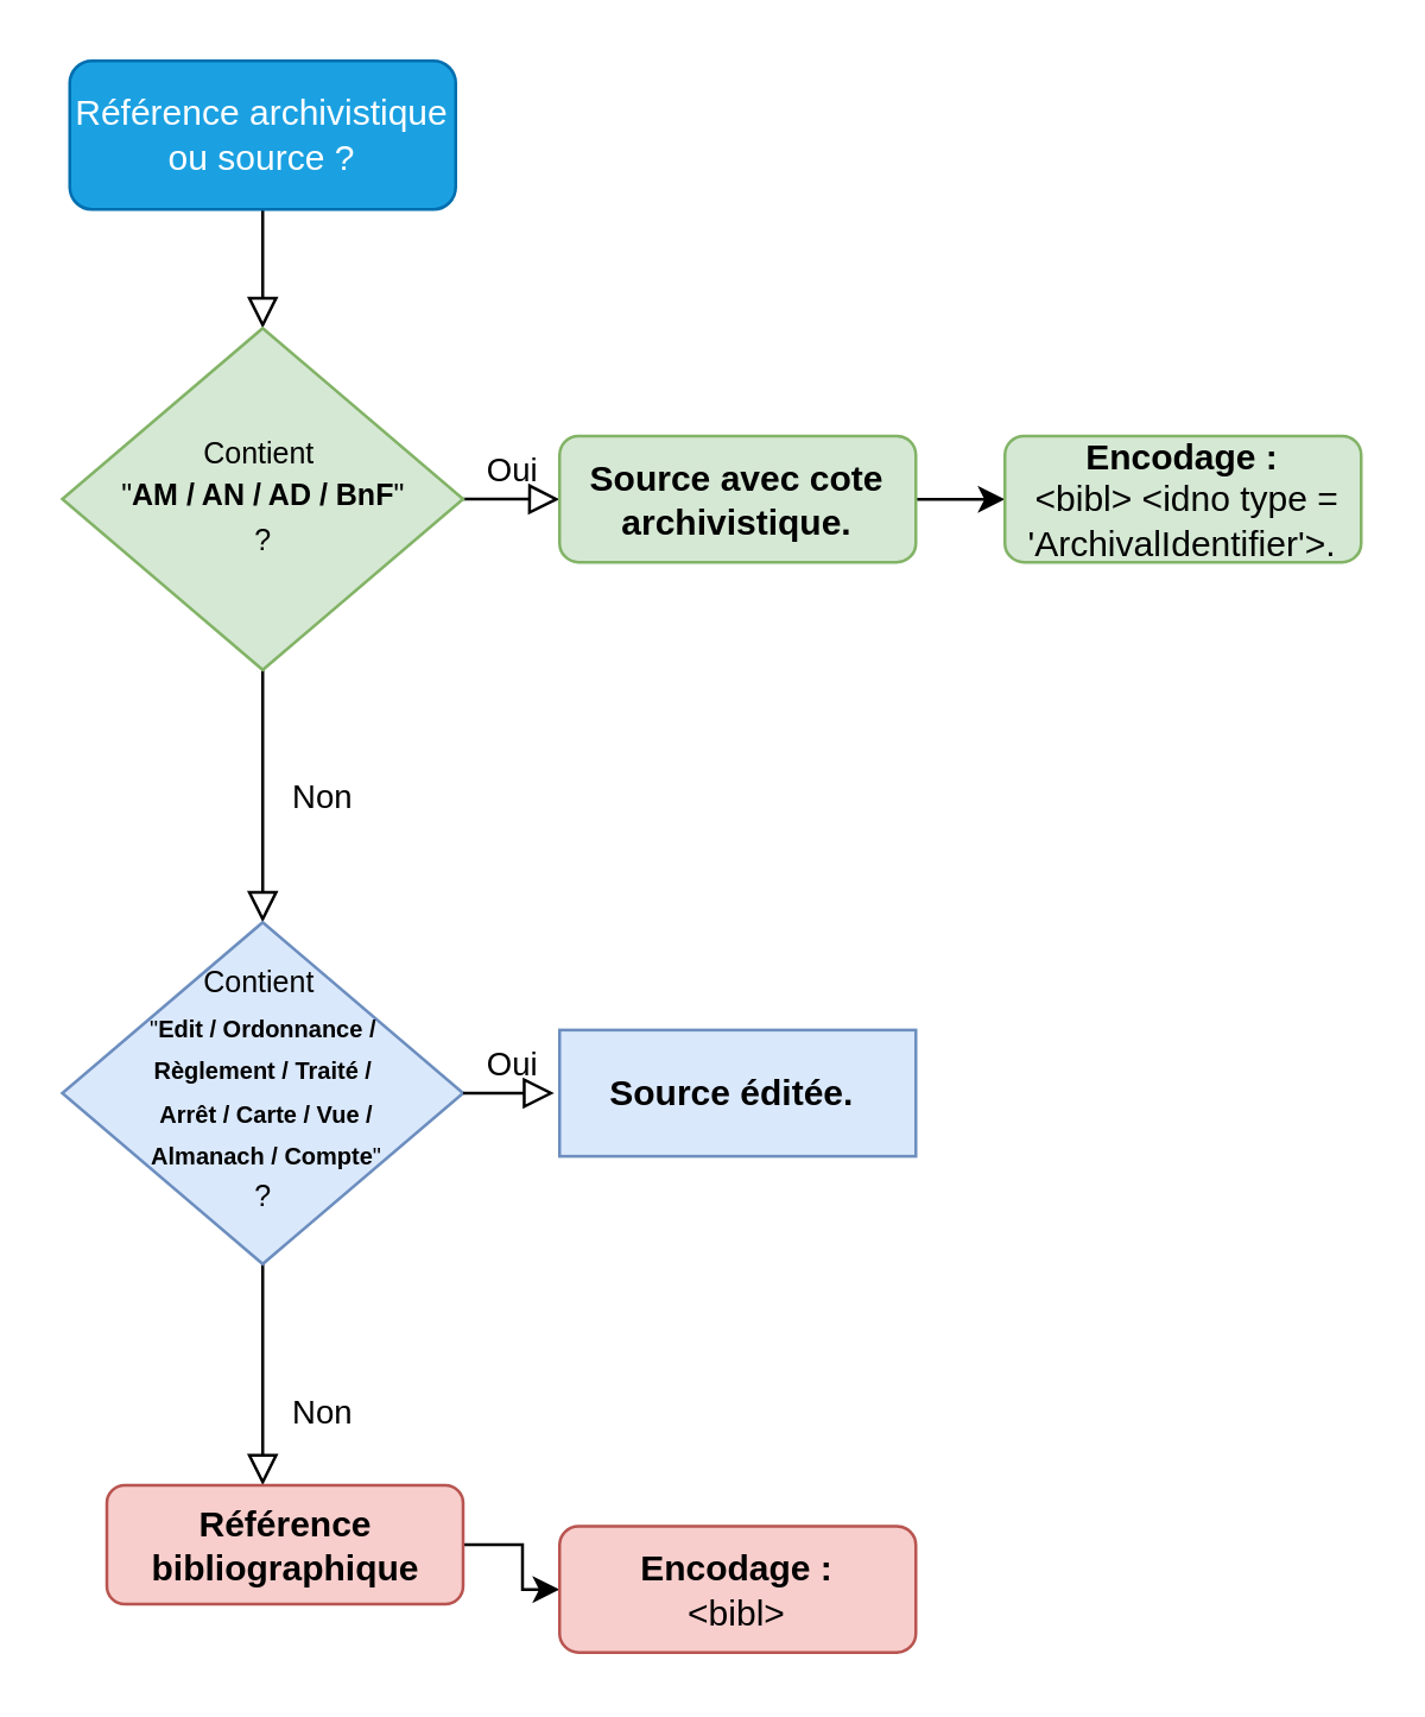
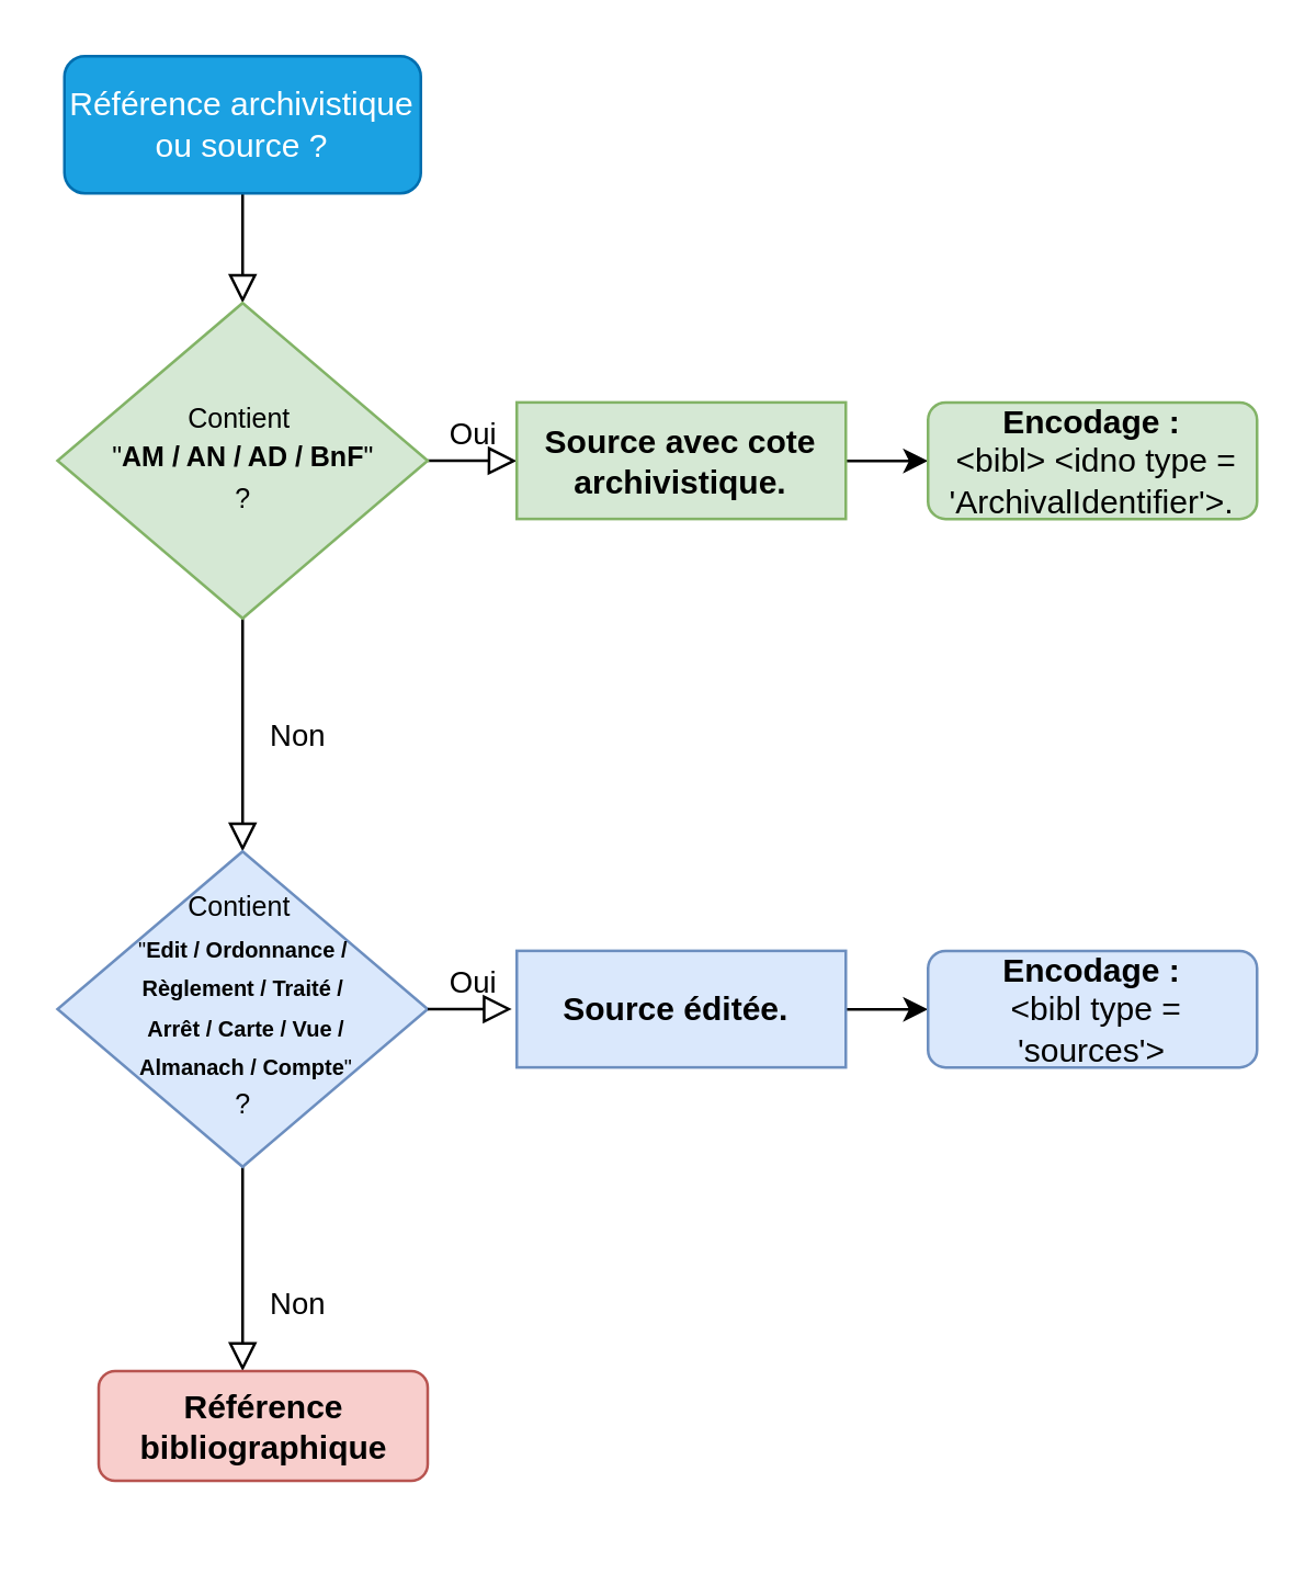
  <mxCell id="0" />
  <mxCell id="1" parent="0" />
  <mxCell id="2" value="" style="rounded=0;html=1;jettySize=auto;orthogonalLoop=1;fontSize=11;endArrow=block;endFill=0;endSize=8;strokeWidth=1;shadow=0;labelBackgroundColor=none;edgeStyle=orthogonalEdgeStyle;" parent="1" source="3" target="6" edge="1"><mxGeometry relative="1" as="geometry" /></mxCell>
  <mxCell id="3" value="Référence archivistique ou source ?" style="rounded=1;whiteSpace=wrap;html=1;fontSize=12;glass=0;strokeWidth=1;shadow=0;fillColor=#1ba1e2;strokeColor=#006EAF;fontColor=#ffffff;" parent="1" vertex="1"><mxGeometry x="23" y="20" width="130" height="50" as="geometry" /></mxCell>
  <mxCell id="4" value="Non" style="rounded=0;html=1;jettySize=auto;orthogonalLoop=1;fontSize=11;endArrow=block;endFill=0;endSize=8;strokeWidth=1;shadow=0;labelBackgroundColor=none;edgeStyle=orthogonalEdgeStyle;" parent="1" source="6" edge="1"><mxGeometry y="20" relative="1" as="geometry"><mxPoint as="offset" /><mxPoint x="88" y="310" as="targetPoint" /></mxGeometry></mxCell>
  <mxCell id="5" value="Oui" style="edgeStyle=orthogonalEdgeStyle;rounded=0;html=1;jettySize=auto;orthogonalLoop=1;fontSize=11;endArrow=block;endFill=0;endSize=8;strokeWidth=1;shadow=0;labelBackgroundColor=none;" parent="1" source="6" target="8" edge="1"><mxGeometry y="10" relative="1" as="geometry"><mxPoint as="offset" /></mxGeometry></mxCell>
  <mxCell id="6" value="&lt;font style=&quot;font-size: 10px;&quot;&gt;Contient&amp;nbsp;&lt;br&gt;&quot;&lt;b&gt;AM / AN / AD / BnF&lt;/b&gt;&quot;&lt;br&gt;?&lt;br&gt;&lt;/font&gt;" style="rhombus;whiteSpace=wrap;html=1;shadow=0;fontFamily=Helvetica;fontSize=12;align=center;strokeWidth=1;spacing=6;spacingTop=-4;fillColor=#d5e8d4;strokeColor=#82b366;" parent="1" vertex="1"><mxGeometry x="20.5" y="110" width="135" height="115" as="geometry" /></mxCell>
  <mxCell id="7" value="" style="edgeStyle=orthogonalEdgeStyle;rounded=0;orthogonalLoop=1;jettySize=auto;html=1;fontSize=8;" edge="1" parent="1" source="8" target="16"><mxGeometry relative="1" as="geometry" /></mxCell>
- <mxCell id="8" value="&lt;b&gt;Source avec cote archivistique.&lt;/b&gt;" style="rounded=1;whiteSpace=wrap;html=1;fontSize=12;glass=0;strokeWidth=1;shadow=0;fillColor=#d5e8d4;strokeColor=#82b366;" parent="1" vertex="1"><mxGeometry x="188" y="146.25" width="120" height="42.5" as="geometry" /></mxCell>
+ <mxCell id="8" value="&lt;b&gt;Source avec cote archivistique.&lt;/b&gt;" style="whiteSpace=wrap;html=1;fontSize=12;glass=0;strokeWidth=1;shadow=0;fillColor=#d5e8d4;strokeColor=#82b366;rounded=0;" parent="1" vertex="1"><mxGeometry x="188" y="146.25" width="120" height="42.5" as="geometry" /></mxCell>
  <mxCell id="9" value="Non" style="rounded=0;html=1;jettySize=auto;orthogonalLoop=1;fontSize=11;endArrow=block;endFill=0;endSize=8;strokeWidth=1;shadow=0;labelBackgroundColor=none;edgeStyle=orthogonalEdgeStyle;exitX=0.5;exitY=1;exitDx=0;exitDy=0;" parent="1" source="12" target="11" edge="1"><mxGeometry x="0.333" y="20" relative="1" as="geometry"><mxPoint as="offset" /><mxPoint x="88" y="430" as="sourcePoint" /><Array as="points"><mxPoint x="88" y="500" /><mxPoint x="88" y="500" /></Array></mxGeometry></mxCell>
- <mxCell id="10" value="" style="edgeStyle=orthogonalEdgeStyle;rounded=0;orthogonalLoop=1;jettySize=auto;html=1;fontSize=8;" edge="1" parent="1" source="11" target="18"><mxGeometry relative="1" as="geometry" /></mxCell>
  <mxCell id="11" value="&lt;b&gt;Référence&lt;br&gt;bibliographique&lt;/b&gt;" style="rounded=1;whiteSpace=wrap;html=1;fontSize=12;glass=0;strokeWidth=1;shadow=0;fillColor=#f8cecc;strokeColor=#b85450;" parent="1" vertex="1"><mxGeometry x="35.5" y="499.5" width="120" height="40" as="geometry" /></mxCell>
  <mxCell id="12" value="&lt;font style=&quot;&quot;&gt;&lt;span style=&quot;font-size: 10px;&quot;&gt;Contient&amp;nbsp;&lt;/span&gt;&lt;br&gt;&lt;font style=&quot;font-size: 8px;&quot;&gt;&quot;&lt;b style=&quot;&quot;&gt;Edit / Ordonnance /&lt;br&gt;Règlement / Traité /&lt;br&gt;&amp;nbsp;Arrêt / Carte / Vue /&lt;br&gt;&amp;nbsp;Almanach / Compte&lt;/b&gt;&quot;&lt;br&gt;&lt;/font&gt;&lt;span style=&quot;font-size: 10px;&quot;&gt;?&lt;/span&gt;&lt;br&gt;&lt;/font&gt;" style="rhombus;whiteSpace=wrap;html=1;shadow=0;fontFamily=Helvetica;fontSize=12;align=center;strokeWidth=1;spacing=6;spacingTop=-4;fillColor=#dae8fc;strokeColor=#6c8ebf;" vertex="1" parent="1"><mxGeometry x="20.5" y="310" width="135" height="115" as="geometry" /></mxCell>
+ <mxCell id="13" value="" style="edgeStyle=orthogonalEdgeStyle;rounded=0;orthogonalLoop=1;jettySize=auto;html=1;fontSize=8;" edge="1" parent="1" source="14" target="17"><mxGeometry relative="1" as="geometry" /></mxCell>
  <mxCell id="14" value="&lt;b&gt;Source éditée.&lt;/b&gt;&amp;nbsp;" style="whiteSpace=wrap;html=1;fontSize=12;glass=0;strokeWidth=1;shadow=0;fillColor=#dae8fc;strokeColor=#6c8ebf;rounded=0;" vertex="1" parent="1"><mxGeometry x="188" y="346.25" width="120" height="42.5" as="geometry" /></mxCell>
  <mxCell id="15" value="Oui" style="edgeStyle=orthogonalEdgeStyle;rounded=0;html=1;jettySize=auto;orthogonalLoop=1;fontSize=11;endArrow=block;endFill=0;endSize=8;strokeWidth=1;shadow=0;labelBackgroundColor=none;entryX=-0.015;entryY=0.479;entryDx=0;entryDy=0;entryPerimeter=0;exitX=1;exitY=0.5;exitDx=0;exitDy=0;" edge="1" parent="1" source="12" target="14"><mxGeometry y="10" relative="1" as="geometry"><mxPoint as="offset" /><mxPoint x="153.003" y="366.184" as="sourcePoint" /><mxPoint x="205.52" y="366.241" as="targetPoint" /></mxGeometry></mxCell>
  <mxCell id="16" value="&lt;b&gt;Encodage :&lt;br&gt;&lt;/b&gt;&amp;nbsp;&amp;lt;bibl&amp;gt; &amp;lt;idno type = 'ArchivalIdentifier'&amp;gt;." style="rounded=1;whiteSpace=wrap;html=1;fontSize=12;glass=0;strokeWidth=1;shadow=0;fillColor=#d5e8d4;strokeColor=#82b366;" vertex="1" parent="1"><mxGeometry x="338" y="146.25" width="120" height="42.5" as="geometry" /></mxCell>
- <mxCell id="18" value="&lt;b&gt;Encodage :&lt;/b&gt;&lt;br&gt;&amp;lt;bibl&amp;gt;" style="rounded=1;whiteSpace=wrap;html=1;fontSize=12;glass=0;strokeWidth=1;shadow=0;fillColor=#f8cecc;strokeColor=#b85450;" vertex="1" parent="1"><mxGeometry x="188" y="513.25" width="120" height="42.5" as="geometry" /></mxCell>
+ <mxCell id="17" value="&lt;b&gt;Encodage :&lt;br&gt;&lt;/b&gt;&amp;nbsp;&amp;lt;bibl type = 'sources'&amp;gt;" style="rounded=1;whiteSpace=wrap;html=1;fontSize=12;glass=0;strokeWidth=1;shadow=0;fillColor=#dae8fc;strokeColor=#6c8ebf;" vertex="1" parent="1"><mxGeometry x="338" y="346.25" width="120" height="42.5" as="geometry" /></mxCell>
